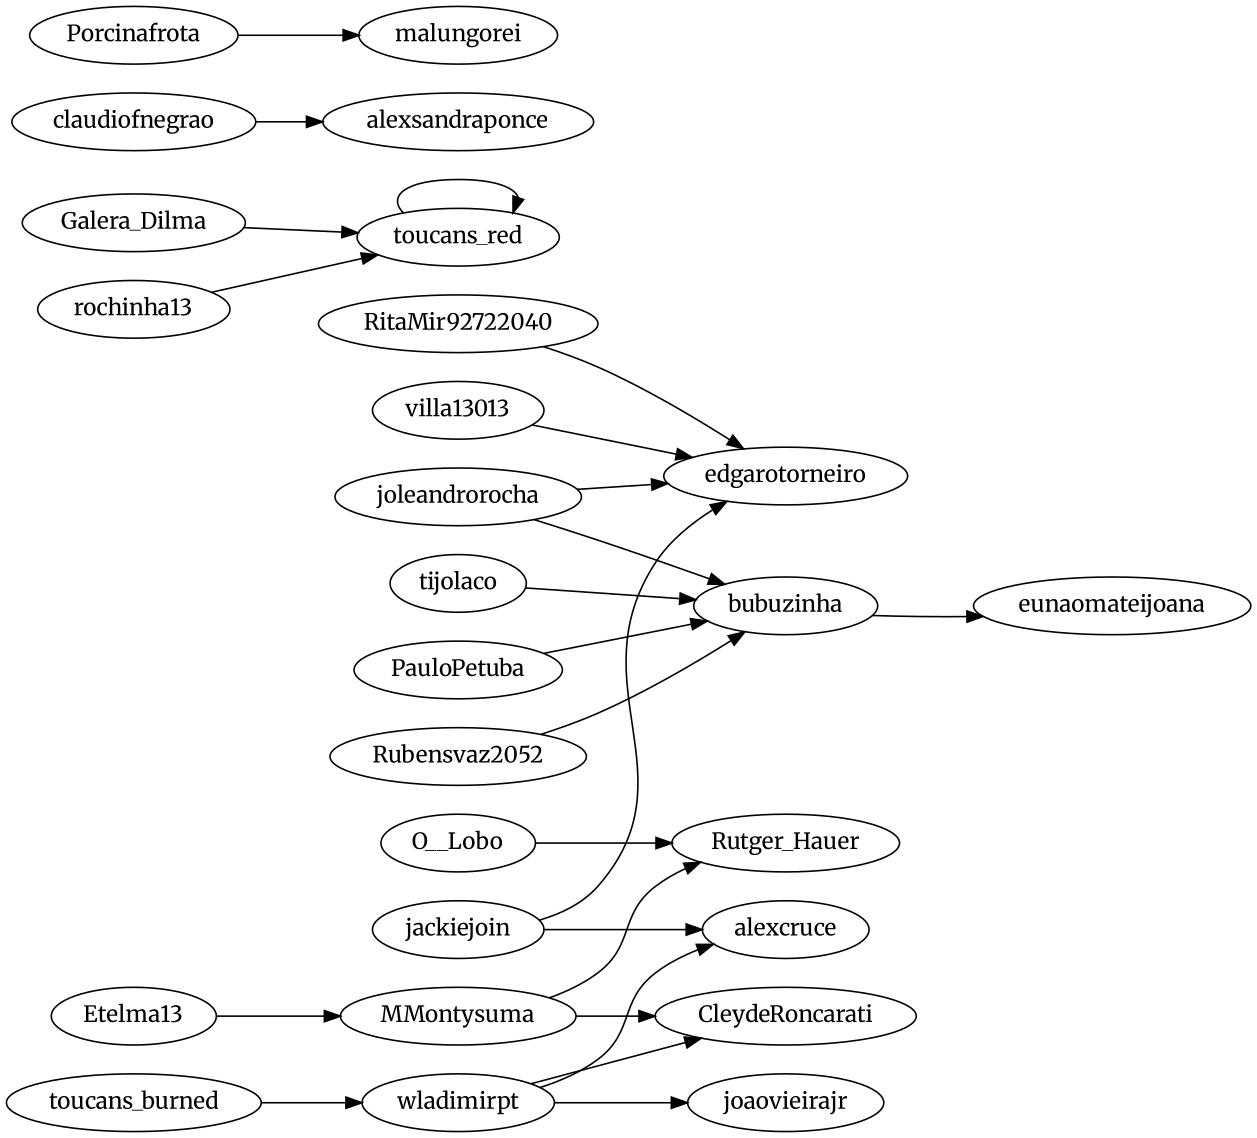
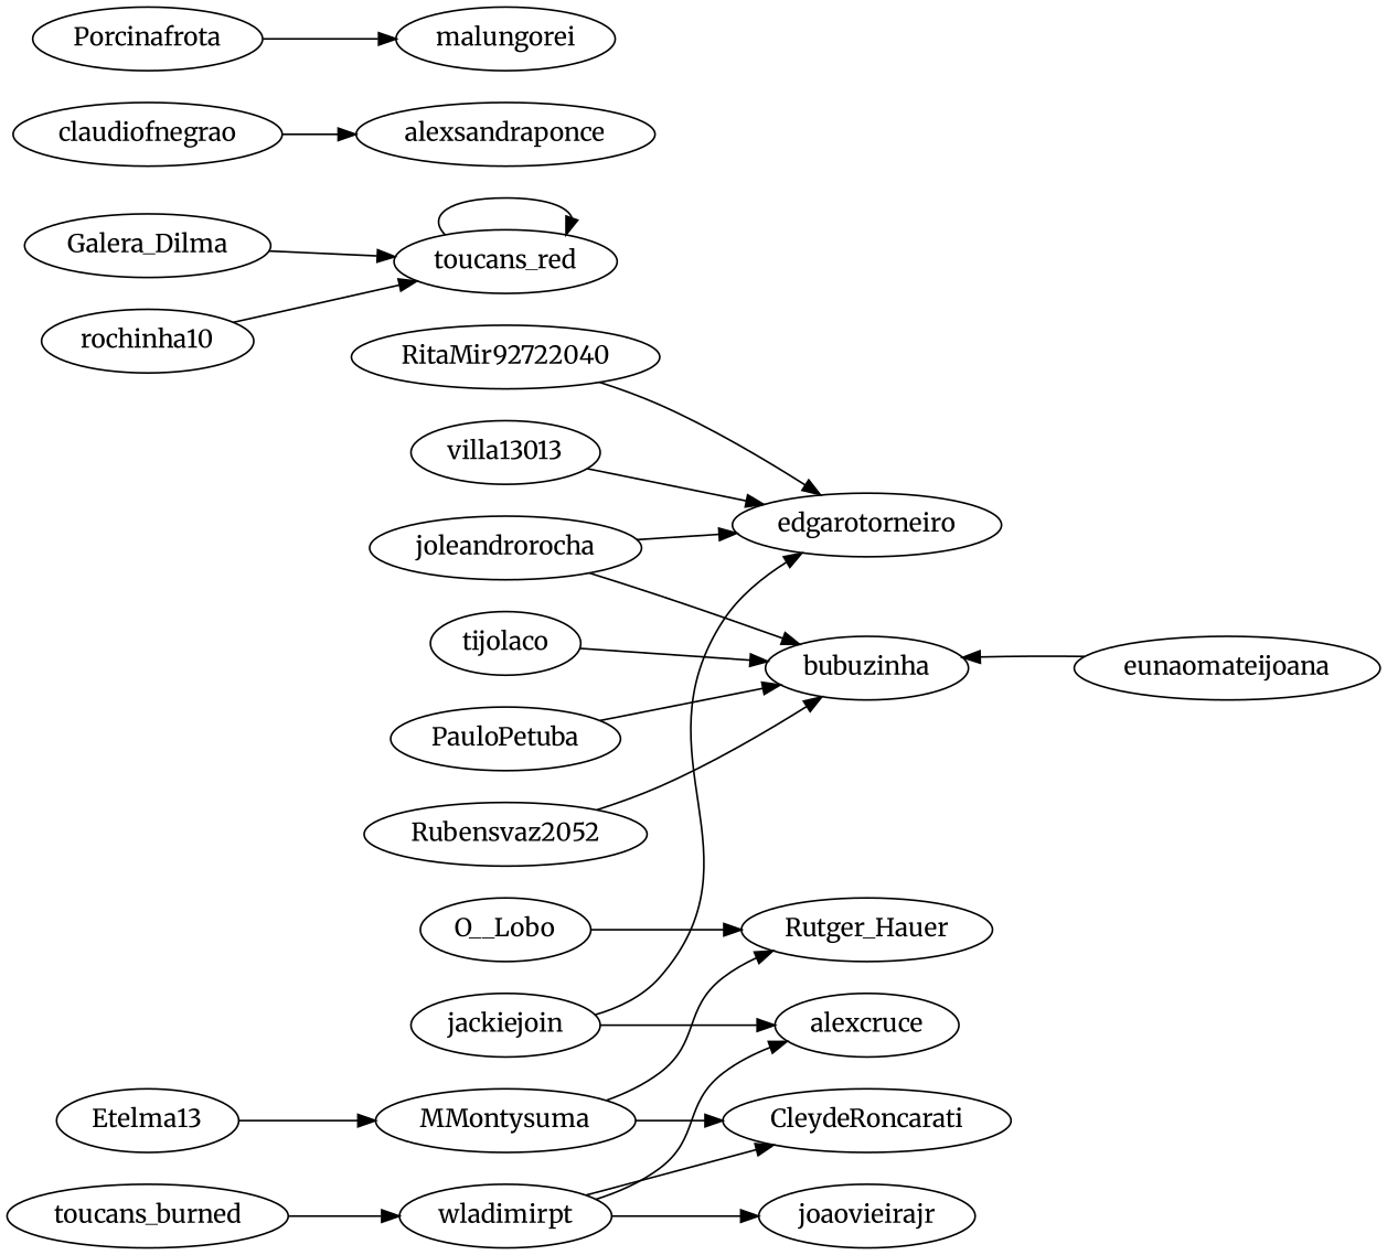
  strict digraph {
    fontname=Merriweather
    rankdir=LR
    node [fontname=Merriweather]
    edge [fontname=Merriweather]
    wladimirpt
    joaovieirajr
    alexcruce
    CleydeRoncarati
    jackiejoin
    edgarotorneiro
    toucans_burned
    MMontysuma
    Rutger_Hauer
    n10 [label=toucans_red]
    Etelma13
    Galera_Dilma
-   rochinha13
+   rochinha13 [label=rochinha10]
    claudiofnegrao
    alexsandraponce
    joleandrorocha
    bubuzinha
    eunaomateijoana
    Porcinafrota
    malungorei
    PauloPetuba
    n22 [label=Rubensvaz2052]
    tijolaco
    O__Lobo
    RitaMir92722040
    villa13013
    wladimirpt -> joaovieirajr
    wladimirpt -> alexcruce
    wladimirpt -> CleydeRoncarati
    jackiejoin -> alexcruce
    jackiejoin -> edgarotorneiro
    toucans_burned -> wladimirpt
    MMontysuma -> CleydeRoncarati
    MMontysuma -> Rutger_Hauer
    n10 -> n10
    Etelma13 -> MMontysuma
    Galera_Dilma -> n10
    rochinha13 -> n10
    claudiofnegrao -> alexsandraponce
    joleandrorocha -> edgarotorneiro
    joleandrorocha -> bubuzinha
-   bubuzinha -> eunaomateijoana
+   eunaomateijoana -> bubuzinha
    Porcinafrota -> malungorei
    PauloPetuba -> bubuzinha
    n22 -> bubuzinha
    tijolaco -> bubuzinha
    O__Lobo -> Rutger_Hauer
    RitaMir92722040 -> edgarotorneiro
    villa13013 -> edgarotorneiro
  }
